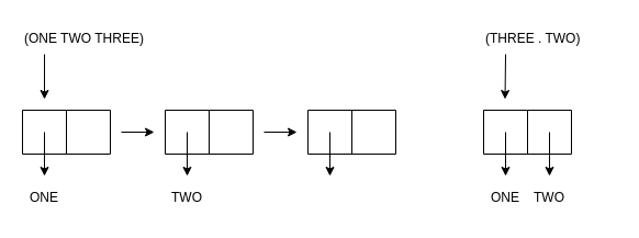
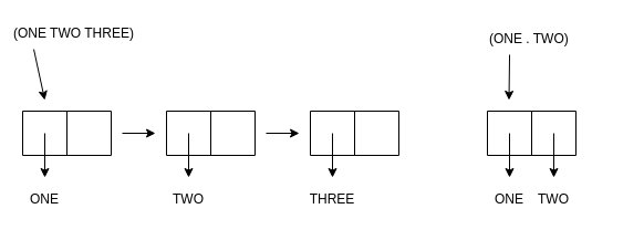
  <mxCell id="0" />
  <mxCell id="1" parent="0" />
- <mxCell id="2" value="(ONE TWO THREE)" style="text;html=1;strokeColor=none;fillColor=none;align=left;verticalAlign=middle;whiteSpace=wrap;rounded=0;" parent="1" vertex="1"><mxGeometry x="20" width="120" height="30" as="geometry" y="20" /></mxCell>
+ <mxCell id="2" value="(ONE TWO THREE)" style="text;html=1;strokeColor=none;fillColor=none;align=left;verticalAlign=middle;whiteSpace=wrap;rounded=0;" parent="1" vertex="1"><mxGeometry x="10" y="15" width="120" height="30" as="geometry" /></mxCell>
  <mxCell id="3" value="" style="endArrow=classic;html=1;rounded=0;entryX=0.5;entryY=0;entryDx=0;entryDy=0;exitX=0.167;exitY=0.967;exitDx=0;exitDy=0;exitPerimeter=0;" parent="1" source="2" edge="1"><mxGeometry width="50" height="50" relative="1" as="geometry"><mxPoint x="40" y="60" as="sourcePoint" /><mxPoint x="40" y="90" as="targetPoint" /></mxGeometry></mxCell>
  <mxCell id="4" value="" style="group" parent="1" vertex="1" connectable="0"><mxGeometry x="20" y="100" width="80" height="60" as="geometry" /></mxCell>
  <mxCell id="5" value="" style="endArrow=none;html=1;rounded=0;" parent="4" edge="1"><mxGeometry x="-0.5" y="136" width="50" height="50" relative="1" as="geometry"><mxPoint as="sourcePoint" /><mxPoint as="targetPoint" /><Array as="points"><mxPoint x="40" /><mxPoint x="40" y="40" /><mxPoint y="40" /></Array><mxPoint x="-26" y="-80" as="offset" /></mxGeometry></mxCell>
  <mxCell id="6" value="" style="endArrow=none;html=1;rounded=0;" parent="4" edge="1"><mxGeometry x="-0.5" y="136" width="50" height="50" relative="1" as="geometry"><mxPoint x="40" as="sourcePoint" /><mxPoint x="40" as="targetPoint" /><Array as="points"><mxPoint x="80" /><mxPoint x="80" y="40" /><mxPoint x="40" y="40" /></Array><mxPoint x="-26" y="-80" as="offset" /></mxGeometry></mxCell>
  <mxCell id="7" value="" style="endArrow=classic;html=1;rounded=0;" parent="4" edge="1"><mxGeometry width="50" height="50" relative="1" as="geometry"><mxPoint x="20" y="20" as="sourcePoint" /><mxPoint x="20" y="60" as="targetPoint" /></mxGeometry></mxCell>
  <mxCell id="8" value="ONE" style="text;html=1;strokeColor=none;fillColor=none;align=center;verticalAlign=middle;whiteSpace=wrap;rounded=0;" parent="1" vertex="1"><mxGeometry x="20" y="165" width="40" height="30" as="geometry" /></mxCell>
  <mxCell id="9" value="" style="endArrow=classic;html=1;rounded=0;" parent="1" edge="1"><mxGeometry width="50" height="50" relative="1" as="geometry"><mxPoint x="110" y="120" as="sourcePoint" /><mxPoint x="140" y="120" as="targetPoint" /></mxGeometry></mxCell>
  <mxCell id="10" value="" style="group" parent="1" vertex="1" connectable="0"><mxGeometry x="150" y="100" width="80" height="60" as="geometry" /></mxCell>
  <mxCell id="11" value="" style="endArrow=none;html=1;rounded=0;" parent="10" edge="1"><mxGeometry x="-0.5" y="136" width="50" height="50" relative="1" as="geometry"><mxPoint as="sourcePoint" /><mxPoint as="targetPoint" /><Array as="points"><mxPoint x="40" /><mxPoint x="40" y="40" /><mxPoint y="40" /></Array><mxPoint x="-26" y="-80" as="offset" /></mxGeometry></mxCell>
  <mxCell id="12" value="" style="endArrow=none;html=1;rounded=0;" parent="10" edge="1"><mxGeometry x="-0.5" y="136" width="50" height="50" relative="1" as="geometry"><mxPoint x="40" as="sourcePoint" /><mxPoint x="40" as="targetPoint" /><Array as="points"><mxPoint x="80" /><mxPoint x="80" y="40" /><mxPoint x="40" y="40" /></Array><mxPoint x="-26" y="-80" as="offset" /></mxGeometry></mxCell>
  <mxCell id="13" value="" style="endArrow=classic;html=1;rounded=0;" parent="10" edge="1"><mxGeometry width="50" height="50" relative="1" as="geometry"><mxPoint x="20" y="20" as="sourcePoint" /><mxPoint x="20" y="60" as="targetPoint" /></mxGeometry></mxCell>
  <mxCell id="14" value="TWO" style="text;html=1;strokeColor=none;fillColor=none;align=center;verticalAlign=middle;whiteSpace=wrap;rounded=0;" parent="1" vertex="1"><mxGeometry x="150" y="165" width="40" height="30" as="geometry" /></mxCell>
  <mxCell id="15" value="" style="endArrow=classic;html=1;rounded=0;" parent="1" edge="1"><mxGeometry width="50" height="50" relative="1" as="geometry"><mxPoint x="240" y="120" as="sourcePoint" /><mxPoint x="270" y="120" as="targetPoint" /></mxGeometry></mxCell>
  <mxCell id="16" value="" style="group" parent="1" vertex="1" connectable="0"><mxGeometry x="280" y="100" width="80" height="60" as="geometry" /></mxCell>
  <mxCell id="17" value="" style="endArrow=none;html=1;rounded=0;" parent="16" edge="1"><mxGeometry x="-0.5" y="136" width="50" height="50" relative="1" as="geometry"><mxPoint as="sourcePoint" /><mxPoint as="targetPoint" /><Array as="points"><mxPoint x="40" /><mxPoint x="40" y="40" /><mxPoint y="40" /></Array><mxPoint x="-26" y="-80" as="offset" /></mxGeometry></mxCell>
  <mxCell id="18" value="" style="endArrow=none;html=1;rounded=0;" parent="16" edge="1"><mxGeometry x="-0.5" y="136" width="50" height="50" relative="1" as="geometry"><mxPoint x="40" as="sourcePoint" /><mxPoint x="40" as="targetPoint" /><Array as="points"><mxPoint x="80" /><mxPoint x="80" y="40" /><mxPoint x="40" y="40" /></Array><mxPoint x="-26" y="-80" as="offset" /></mxGeometry></mxCell>
  <mxCell id="19" value="" style="endArrow=classic;html=1;rounded=0;" parent="16" edge="1"><mxGeometry width="50" height="50" relative="1" as="geometry"><mxPoint x="20" y="20" as="sourcePoint" /><mxPoint x="20" y="60" as="targetPoint" /></mxGeometry></mxCell>
+ <mxCell id="20" value="THREE" style="text;html=1;strokeColor=none;fillColor=none;align=center;verticalAlign=middle;whiteSpace=wrap;rounded=0;" parent="1" vertex="1"><mxGeometry x="280" y="165" width="40" height="30" as="geometry" /></mxCell>
  <mxCell id="21" value="" style="group" parent="1" vertex="1" connectable="0"><mxGeometry x="440" y="100" width="80" height="60" as="geometry" /></mxCell>
  <mxCell id="22" value="" style="endArrow=none;html=1;rounded=0;" parent="21" edge="1"><mxGeometry x="-0.5" y="136" width="50" height="50" relative="1" as="geometry"><mxPoint as="sourcePoint" /><mxPoint as="targetPoint" /><Array as="points"><mxPoint x="40" /><mxPoint x="40" y="40" /><mxPoint y="40" /></Array><mxPoint x="-26" y="-80" as="offset" /></mxGeometry></mxCell>
  <mxCell id="23" value="" style="endArrow=none;html=1;rounded=0;" parent="21" edge="1"><mxGeometry x="-0.5" y="136" width="50" height="50" relative="1" as="geometry"><mxPoint x="40" as="sourcePoint" /><mxPoint x="40" as="targetPoint" /><Array as="points"><mxPoint x="80" /><mxPoint x="80" y="40" /><mxPoint x="40" y="40" /></Array><mxPoint x="-26" y="-80" as="offset" /></mxGeometry></mxCell>
  <mxCell id="24" value="" style="endArrow=classic;html=1;rounded=0;" parent="21" edge="1"><mxGeometry width="50" height="50" relative="1" as="geometry"><mxPoint x="20" y="20" as="sourcePoint" /><mxPoint x="20" y="60" as="targetPoint" /></mxGeometry></mxCell>
  <mxCell id="25" value="ONE" style="text;html=1;strokeColor=none;fillColor=none;align=center;verticalAlign=middle;whiteSpace=wrap;rounded=0;" parent="1" vertex="1"><mxGeometry x="440" y="165" width="40" height="30" as="geometry" /></mxCell>
- <mxCell id="26" value="(THREE . TWO)" style="text;html=1;strokeColor=none;fillColor=none;align=left;verticalAlign=middle;whiteSpace=wrap;rounded=0;" parent="1" vertex="1"><mxGeometry x="440" width="120" height="30" as="geometry" y="20" /></mxCell>
+ <mxCell id="26" value="(ONE . TWO)" style="text;html=1;strokeColor=none;fillColor=none;align=left;verticalAlign=middle;whiteSpace=wrap;rounded=0;" parent="1" vertex="1"><mxGeometry x="440" width="120" height="30" as="geometry" y="20" /></mxCell>
  <mxCell id="27" value="" style="endArrow=classic;html=1;rounded=0;entryX=0.5;entryY=0;entryDx=0;entryDy=0;exitX=0.167;exitY=0.967;exitDx=0;exitDy=0;exitPerimeter=0;" parent="1" source="26" edge="1"><mxGeometry width="50" height="50" relative="1" as="geometry"><mxPoint x="410" y="60" as="sourcePoint" /><mxPoint x="459.5" y="90" as="targetPoint" /></mxGeometry></mxCell>
  <mxCell id="28" value="" style="endArrow=classic;html=1;rounded=0;" parent="1" edge="1"><mxGeometry width="50" height="50" relative="1" as="geometry"><mxPoint x="500" y="120" as="sourcePoint" /><mxPoint x="500" y="160" as="targetPoint" /></mxGeometry></mxCell>
  <mxCell id="29" value="TWO" style="text;html=1;strokeColor=none;fillColor=none;align=center;verticalAlign=middle;whiteSpace=wrap;rounded=0;" parent="1" vertex="1"><mxGeometry x="480" y="165" width="40" height="30" as="geometry" /></mxCell>
